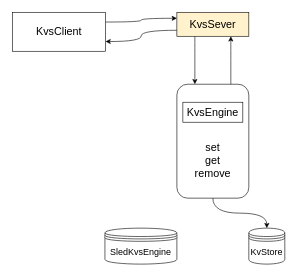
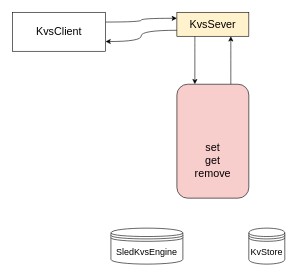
  <mxCell id="0" />
  <mxCell id="1" parent="0" />
  <mxCell id="2" style="edgeStyle=orthogonalEdgeStyle;curved=1;html=1;entryX=0;entryY=0.25;entryDx=0;entryDy=0;fontSize=15;exitX=1;exitY=0.25;exitDx=0;exitDy=0;" parent="1" source="3" target="6" edge="1"><mxGeometry relative="1" as="geometry" /></mxCell>
  <mxCell id="3" value="&lt;font style=&quot;font-size: 18px&quot;&gt;KvsClient&lt;/font&gt;" style="rounded=0;whiteSpace=wrap;html=1;" parent="1" vertex="1"><mxGeometry x="20" y="20" width="155" height="65" as="geometry" /></mxCell>
  <mxCell id="4" style="edgeStyle=orthogonalEdgeStyle;curved=1;html=1;entryX=0.25;entryY=0;entryDx=0;entryDy=0;fontSize=15;exitX=0.25;exitY=1;exitDx=0;exitDy=0;" parent="1" source="6" target="8" edge="1"><mxGeometry relative="1" as="geometry" /></mxCell>
  <mxCell id="5" style="edgeStyle=orthogonalEdgeStyle;curved=1;html=1;entryX=1;entryY=0.75;entryDx=0;entryDy=0;fontSize=15;exitX=0;exitY=0.75;exitDx=0;exitDy=0;" parent="1" source="6" target="3" edge="1"><mxGeometry relative="1" as="geometry" /></mxCell>
  <mxCell id="6" value="&lt;font style=&quot;font-size: 18px&quot;&gt;KvsSever&lt;/font&gt;" style="rounded=0;whiteSpace=wrap;html=1;fillColor=#fff2cc;" parent="1" vertex="1"><mxGeometry x="294" y="20" width="120" height="40" as="geometry" /></mxCell>
  <mxCell id="7" value="" style="group" parent="1" vertex="1" connectable="0"><mxGeometry x="294" y="140" width="120" height="190" as="geometry" /></mxCell>
- <mxCell id="8" value="&lt;br&gt;&lt;br&gt;&lt;br&gt;set&lt;br&gt;get&lt;br&gt;remove" style="rounded=1;whiteSpace=wrap;html=1;fontSize=18;" parent="7" vertex="1"><mxGeometry width="120" height="190" as="geometry" /></mxCell>
- <mxCell id="9" value="&lt;font style=&quot;font-size: 18px&quot;&gt;KvsEngine&lt;/font&gt;" style="rounded=0;whiteSpace=wrap;html=1;" parent="7" vertex="1"><mxGeometry x="10" y="30.002" width="100" height="33.333" as="geometry" /></mxCell>
- <mxCell id="10" value="&lt;font style=&quot;font-size: 15px&quot;&gt;SledKvsEngine&lt;/font&gt;" style="shape=datastore;whiteSpace=wrap;html=1;fontSize=18;" parent="1" vertex="1"><mxGeometry x="174" y="380" width="120" height="60" as="geometry" /></mxCell>
+ <mxCell id="8" value="&lt;br&gt;&lt;br&gt;&lt;br&gt;set&lt;br&gt;get&lt;br&gt;remove" style="rounded=1;whiteSpace=wrap;html=1;fontSize=18;fillColor=#f8cecc;" parent="7" vertex="1"><mxGeometry width="120" height="190" as="geometry" /></mxCell>
+ <mxCell id="10" value="&lt;font style=&quot;font-size: 15px&quot;&gt;SledKvsEngine&lt;/font&gt;" style="shape=datastore;whiteSpace=wrap;html=1;fontSize=18;" parent="1" vertex="1"><mxGeometry x="184" y="380" width="120" height="60" as="geometry" /></mxCell>
  <mxCell id="11" value="&lt;font style=&quot;font-size: 15px&quot;&gt;KvStore&lt;/font&gt;" style="shape=datastore;whiteSpace=wrap;html=1;fontSize=18;" parent="1" vertex="1"><mxGeometry x="414" y="380" width="60" height="60" as="geometry" /></mxCell>
- <mxCell id="12" style="edgeStyle=orthogonalEdgeStyle;html=1;entryX=0.5;entryY=0;entryDx=0;entryDy=0;fontSize=15;curved=1;" parent="1" source="8" target="11" edge="1"><mxGeometry relative="1" as="geometry" /></mxCell>
  <mxCell id="13" style="edgeStyle=orthogonalEdgeStyle;curved=1;html=1;entryX=0.75;entryY=1;entryDx=0;entryDy=0;fontSize=15;exitX=0.75;exitY=0;exitDx=0;exitDy=0;" parent="1" source="8" target="6" edge="1"><mxGeometry relative="1" as="geometry" /></mxCell>
